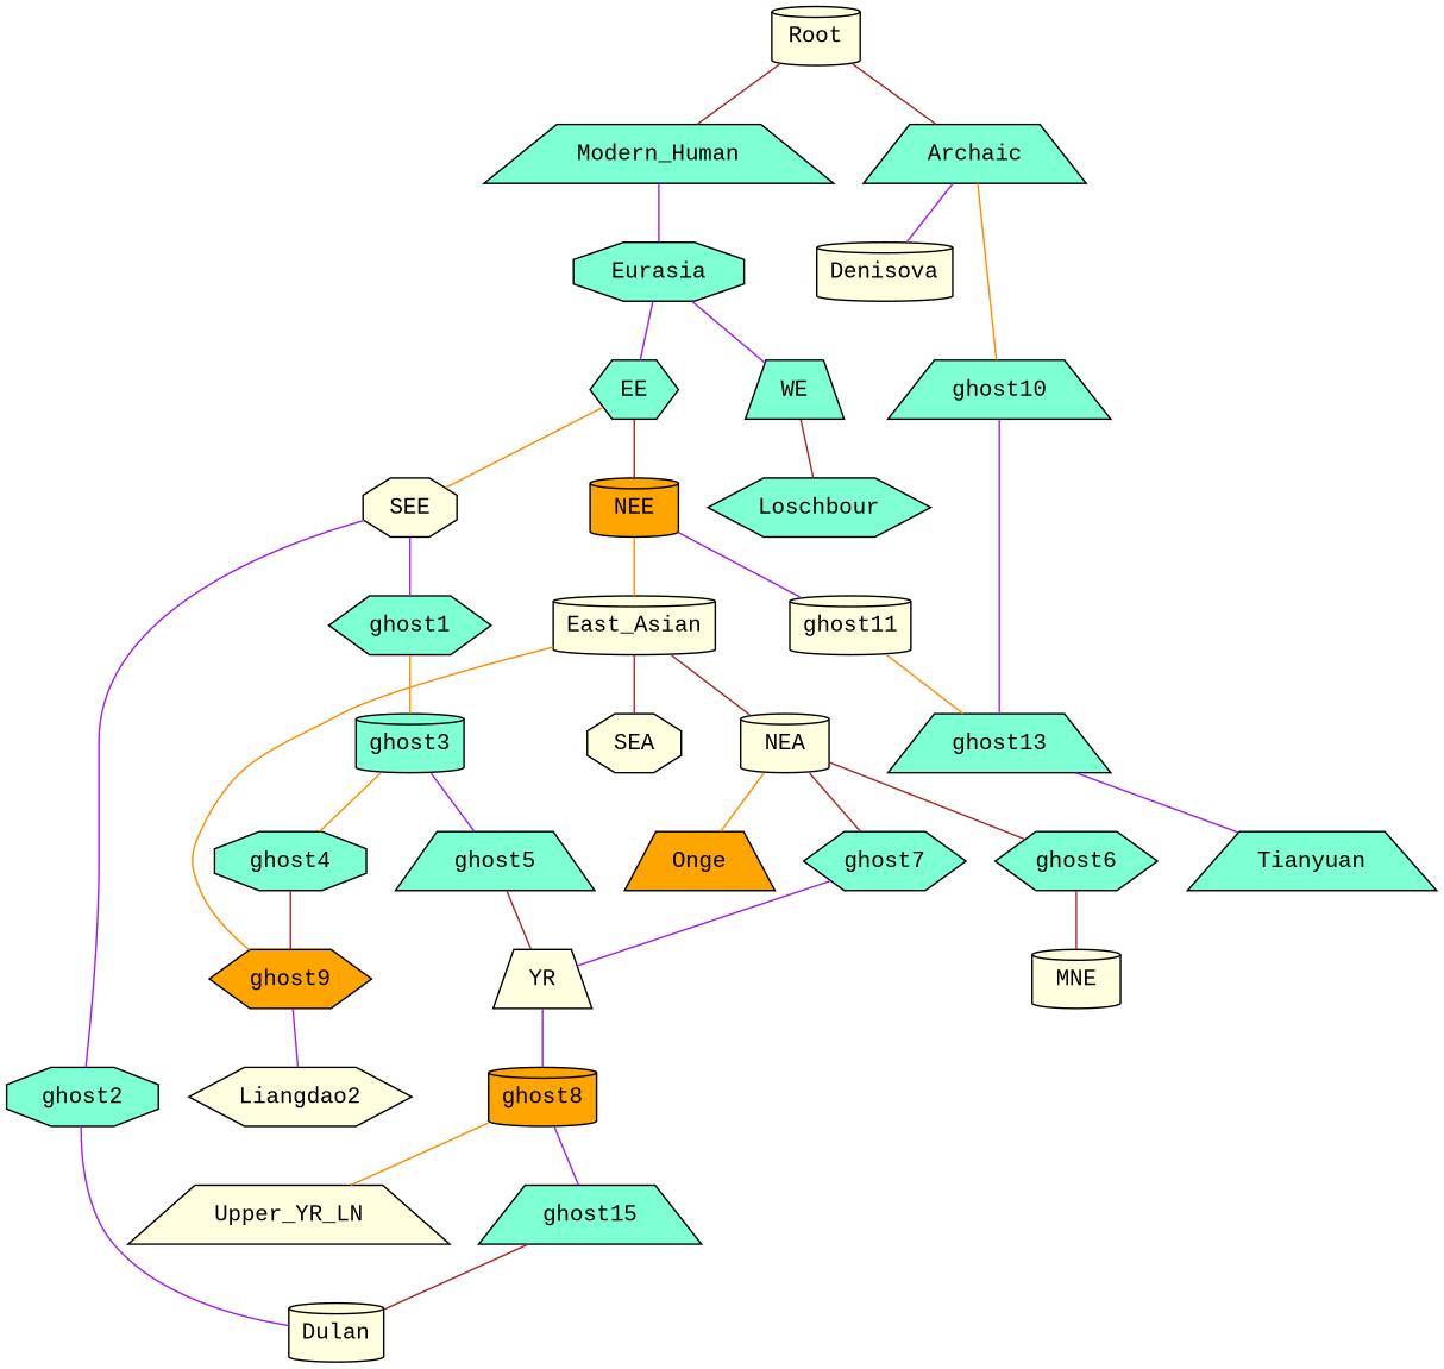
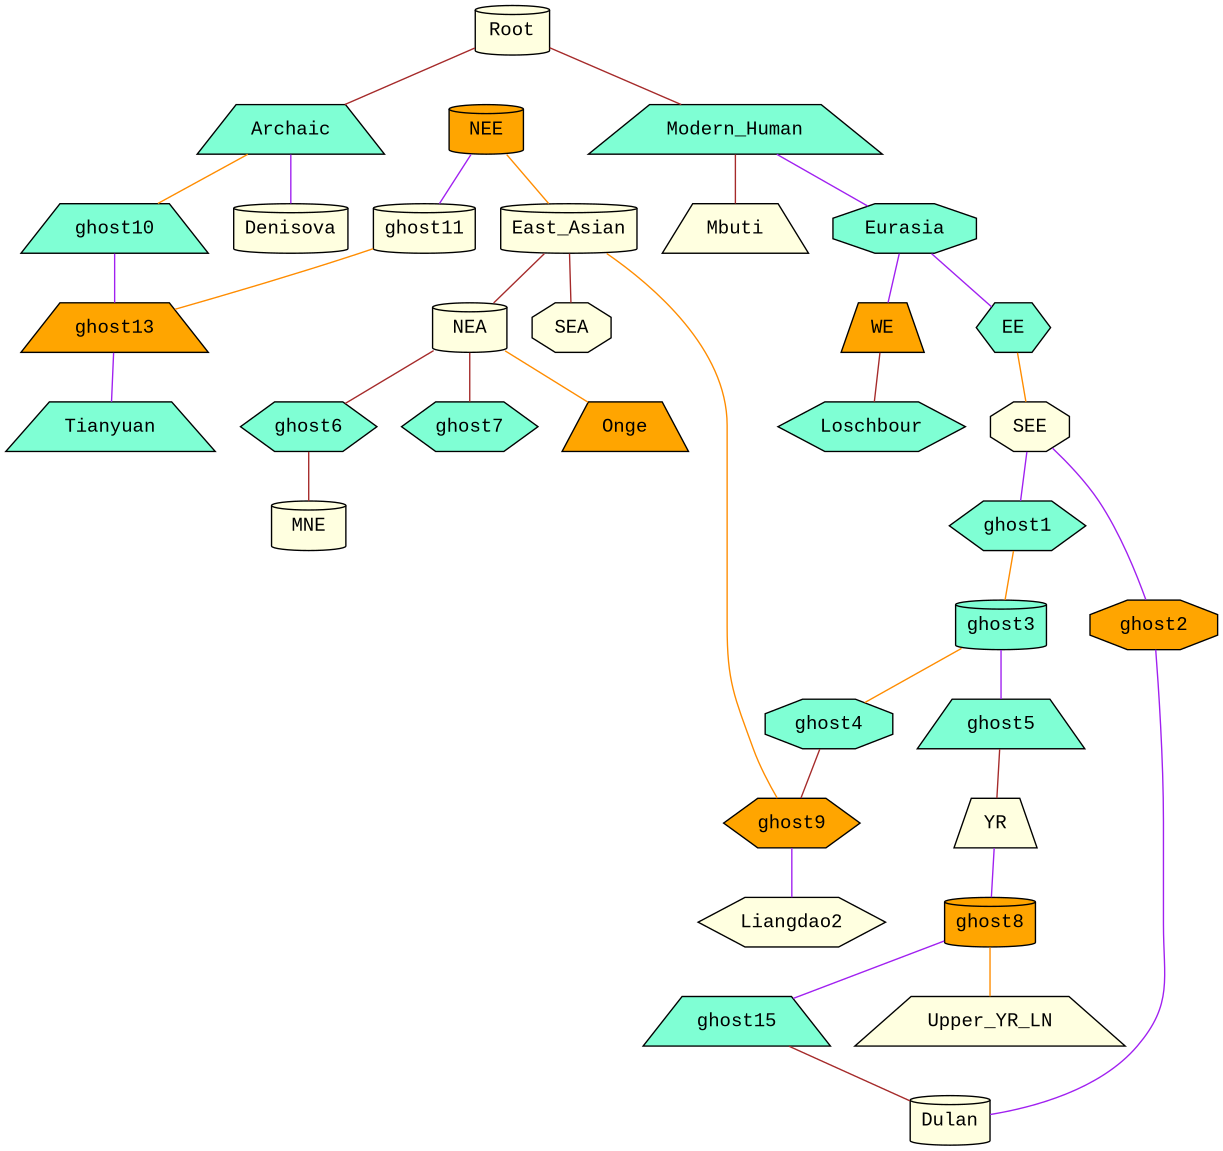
  graph {
    fontname="Liberation Mono"
    node [fillcolor=aquamarine fontname="Liberation Mono" shape=trapezium style=filled]
    edge [color=purple fontname="Liberation Mono"]
    Root [fillcolor=lightyellow shape=cylinder]
    Modern_Human
    Archaic
+   Mbuti [fillcolor=lightyellow]
    Eurasia [shape=octagon]
    ghost10
    Denisova [fillcolor=lightyellow shape=cylinder]
-   WE
+   WE [fillcolor=orange]
    EE [shape=hexagon]
-   ghost13
+   ghost13 [fillcolor=orange]
    Loschbour [shape=hexagon]
    NEE [fillcolor=orange shape=cylinder]
    SEE [fillcolor=lightyellow shape=octagon]
    Tianyuan
    ghost11 [fillcolor=lightyellow shape=cylinder]
    East_Asian [fillcolor=lightyellow shape=cylinder]
    ghost1 [shape=hexagon]
-   ghost2 [shape=octagon]
+   ghost2 [fillcolor=orange shape=octagon]
    ghost9 [fillcolor=orange shape=hexagon]
    Liangdao2 [fillcolor=lightyellow shape=hexagon]
    NEA [fillcolor=lightyellow shape=cylinder]
    SEA [fillcolor=lightyellow shape=octagon]
    ghost3 [shape=cylinder]
    Dulan [fillcolor=lightyellow shape=cylinder]
    Onge [fillcolor=orange]
    ghost6 [shape=hexagon]
    ghost7 [shape=hexagon]
    ghost4 [shape=octagon]
    ghost5
    MNE [fillcolor=lightyellow shape=cylinder]
    YR [fillcolor=lightyellow]
    ghost8 [fillcolor=orange shape=cylinder]
    Upper_YR_LN [fillcolor=lightyellow]
    ghost15
    Root -- Modern_Human [color=brown]
    Root -- Archaic [color=brown]
+   Modern_Human -- Mbuti [color=brown]
    Modern_Human -- Eurasia
    Archaic -- ghost10 [color=darkorange]
    Archaic -- Denisova
    Eurasia -- WE
    Eurasia -- EE
    ghost10 -- ghost13
    WE -- Loschbour [color=brown]
-   EE -- NEE [color=brown]
    EE -- SEE [color=darkorange]
    ghost13 -- Tianyuan
    NEE -- ghost11
    NEE -- East_Asian [color=darkorange]
    SEE -- ghost1
    SEE -- ghost2
    ghost11 -- ghost13 [color=darkorange]
    East_Asian -- ghost9 [color=darkorange]
    East_Asian -- NEA [color=brown]
    East_Asian -- SEA [color=brown]
    ghost1 -- ghost3 [color=darkorange]
    ghost2 -- Dulan
    ghost9 -- Liangdao2
    NEA -- Onge [color=darkorange]
    NEA -- ghost6 [color=brown]
    NEA -- ghost7 [color=brown]
    ghost3 -- ghost4 [color=darkorange]
    ghost3 -- ghost5
    ghost6 -- MNE [color=brown]
-   ghost7 -- YR
    ghost4 -- ghost9 [color=brown]
    ghost5 -- YR [color=brown]
    YR -- ghost8
    ghost8 -- Upper_YR_LN [color=darkorange]
    ghost8 -- ghost15
    ghost15 -- Dulan [color=brown]
  }
